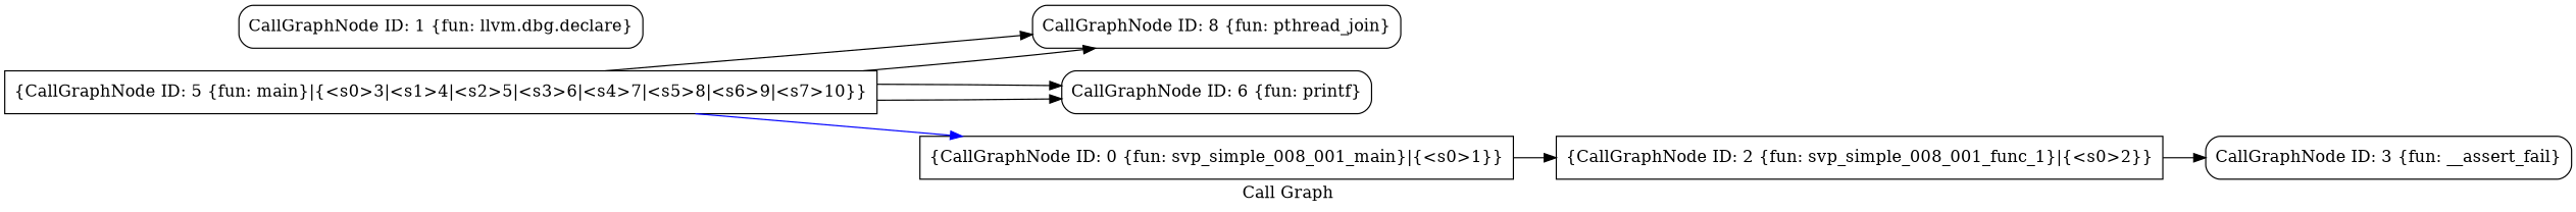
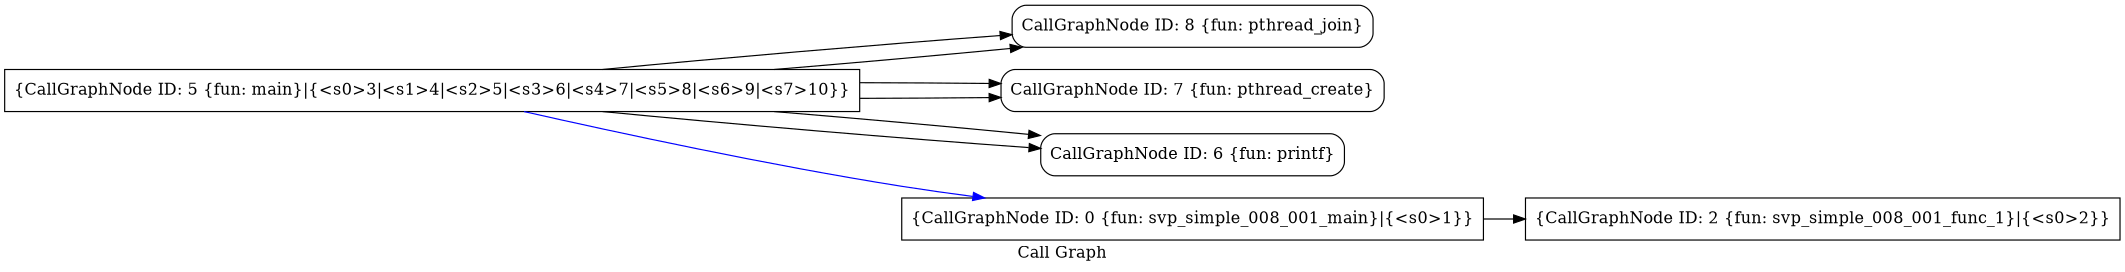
  digraph {
    label="Call Graph"
    rankdir=LR
    node [shape=Mrecord]
    edge [color=black tailport=s0]
    n1 [label="{CallGraphNode ID: 8 \{fun: pthread_join\}}"]
+   n2 [label="{CallGraphNode ID: 7 \{fun: pthread_create\}}"]
    n3 [label="{CallGraphNode ID: 6 \{fun: printf\}}"]
    n4 [label="{CallGraphNode ID: 5 \{fun: main\}|{<s0>3|<s1>4|<s2>5|<s3>6|<s4>7|<s5>8|<s6>9|<s7>10}}" shape=box]
    n5 [label="{CallGraphNode ID: 0 \{fun: svp_simple_008_001_main\}|{<s0>1}}" shape=box]
    n6 [label="{CallGraphNode ID: 2 \{fun: svp_simple_008_001_func_1\}|{<s0>2}}" shape=box]
-   n7 [label="{CallGraphNode ID: 3 \{fun: __assert_fail\}}"]
-   n8 [label="{CallGraphNode ID: 1 \{fun: llvm.dbg.declare\}}"]
    n4 -> n1 [tailport=s3]
    n4 -> n1 [tailport=s4]
+   n4 -> n2 [tailport=s1]
+   n4 -> n2 [tailport=s2]
    n4 -> n3
    n4 -> n3 [tailport=s5]
    n4 -> n5 [color=blue tailport=s6]
    n5 -> n6
-   n6 -> n7
  }
